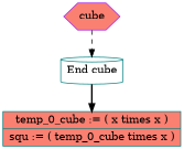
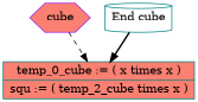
  digraph {
    node [color=teal fillcolor=salmon style=filled]
    n1 [color=purple label=cube shape=hexagon]
-   n2 [label="{temp_0_cube := ( x times x )|squ := ( temp_0_cube times x )}" shape=record]
+   n2 [label="{temp_0_cube := ( x times x )|squ := ( temp_2_cube times x )}" shape=record]
    n3 [fillcolor=white label="End cube" shape=cylinder]
-   n1 -> n3 [style=dashed]
+   n1 -> n2 [style=dashed]
    n3 -> n2 [style=bold]
  }
